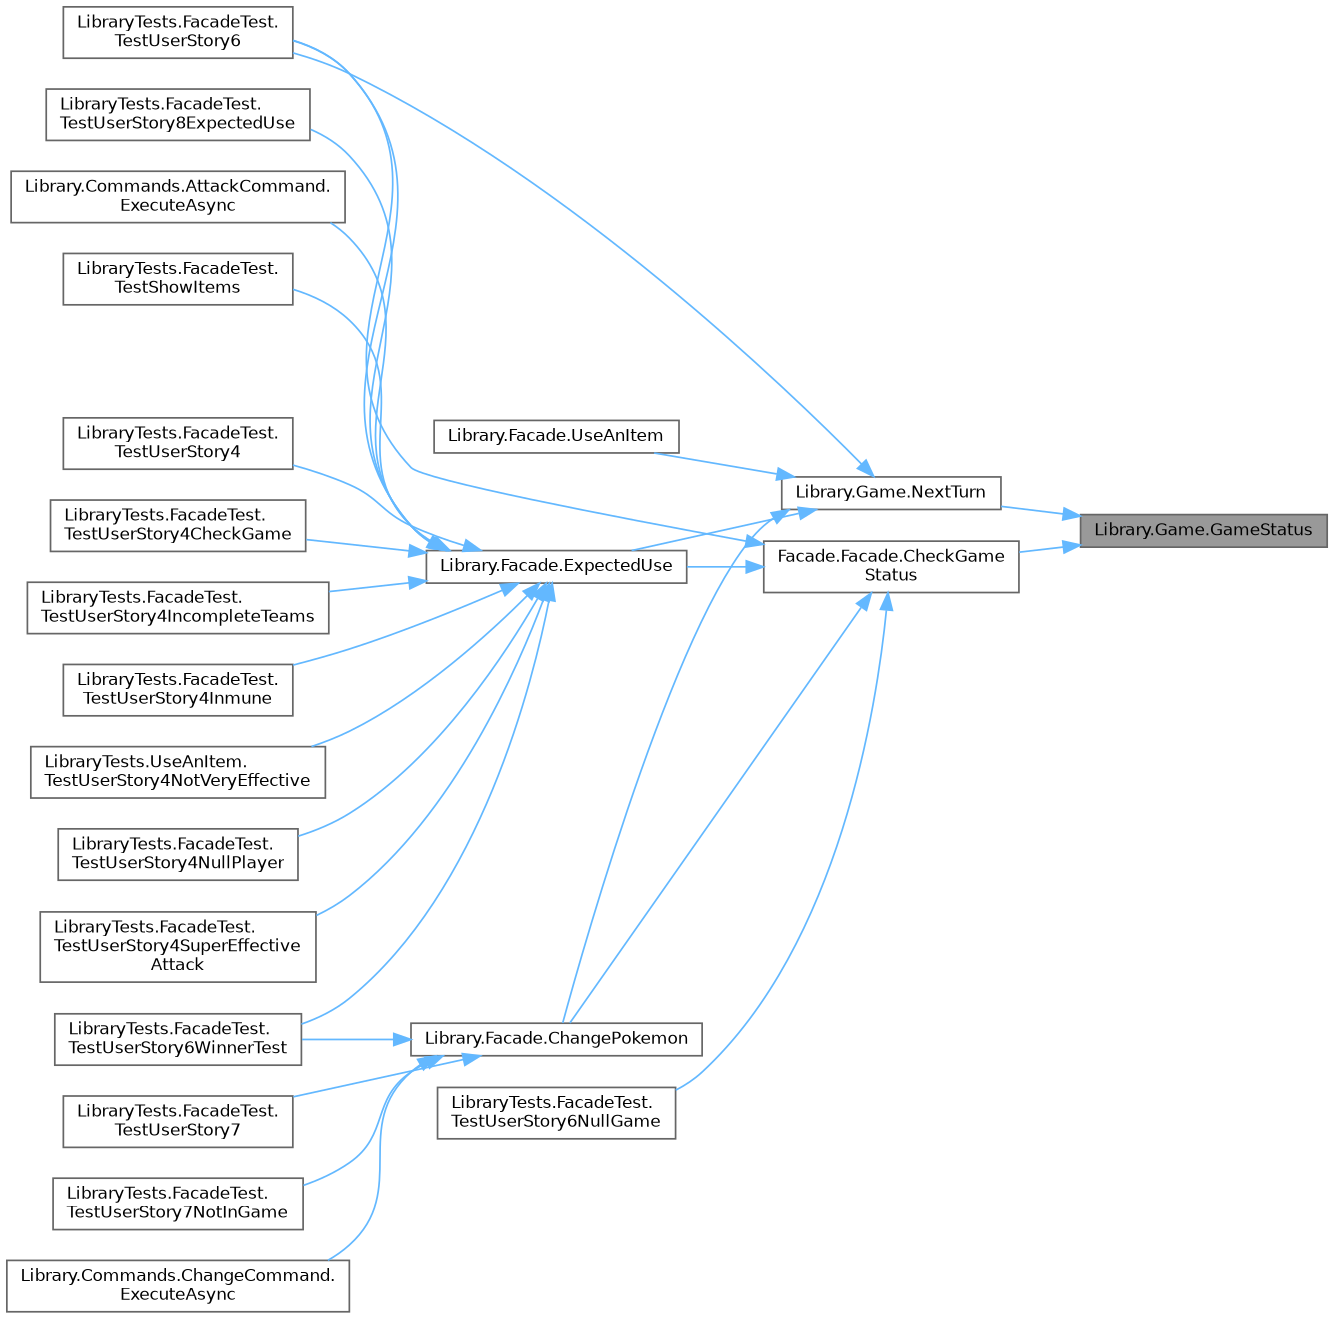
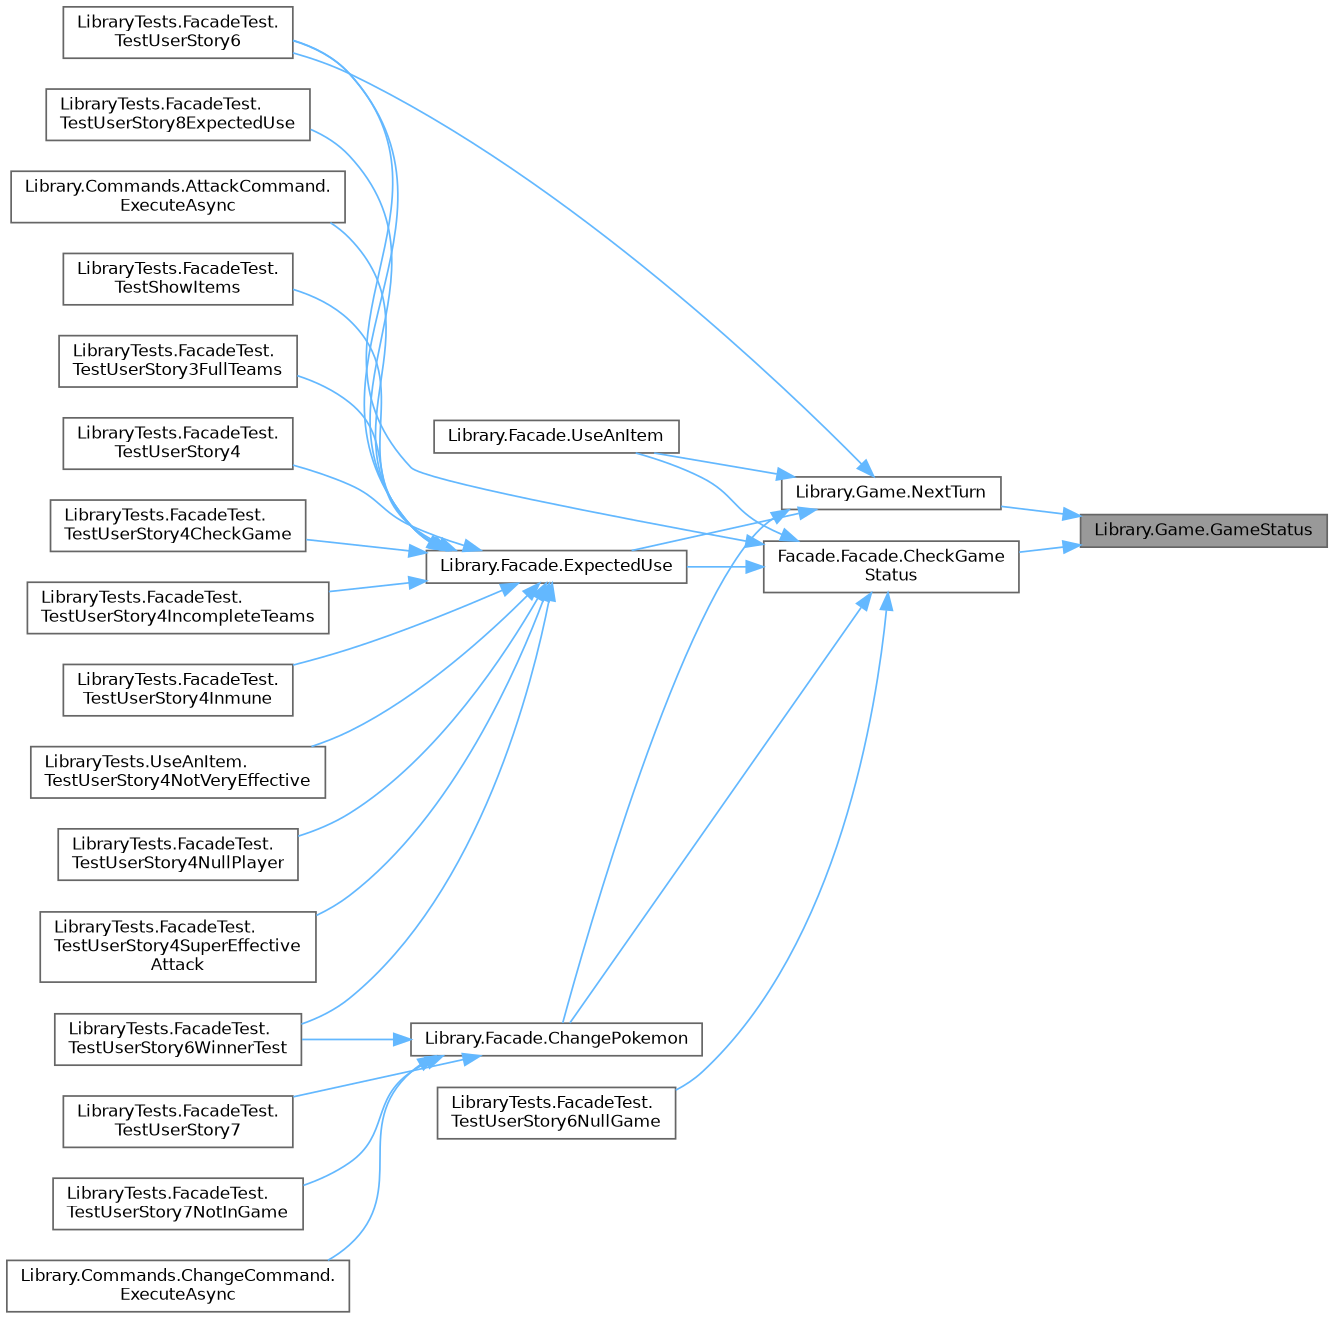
  digraph {
    rankdir=RL
    node [color=grey40 fillcolor=white fontname=Helvetica fontsize=10 shape=box style=filled]
    edge [color=steelblue1 dir=back fontname=Helvetica fontsize=10 labelfontname=Helvetica labelfontsize=10 style=solid]
    n1 [color=gray40 fillcolor=grey60 fontcolor=black height=0.2 label="Library.Game.GameStatus" width=0.4]
    n2 [height=0.2 label="Facade.Facade.CheckGame\lStatus" width=0.4]
    n3 [height=0.2 label="Library.Game.NextTurn" width=0.4]
    n4 [height=0.2 label="Library.Facade.ChangePokemon" width=0.4]
    n5 [height=0.2 label="Library.Facade.ExpectedUse" width=0.4]
    n6 [height=0.2 label="LibraryTests.FacadeTest.\lTestUserStory6" width=0.4]
    n7 [height=0.2 label="LibraryTests.FacadeTest.\lTestUserStory6NullGame" width=0.4]
    n8 [height=0.2 label="Library.Facade.UseAnItem" width=0.4]
    n9 [height=0.2 label="Library.Commands.ChangeCommand.\lExecuteAsync" width=0.4]
    n10 [height=0.2 label="LibraryTests.FacadeTest.\lTestUserStory6WinnerTest" width=0.4]
    n11 [height=0.2 label="LibraryTests.FacadeTest.\lTestUserStory7" width=0.4]
    n12 [height=0.2 label="LibraryTests.FacadeTest.\lTestUserStory7NotInGame" width=0.4]
    n13 [height=0.2 label="Library.Commands.AttackCommand.\lExecuteAsync" width=0.4]
    n14 [height=0.2 label="LibraryTests.FacadeTest.\lTestShowItems" width=0.4]
+   n15 [height=0.2 label="LibraryTests.FacadeTest.\lTestUserStory3FullTeams" width=0.4]
    n16 [height=0.2 label="LibraryTests.FacadeTest.\lTestUserStory4" width=0.4]
    n17 [height=0.2 label="LibraryTests.FacadeTest.\lTestUserStory4CheckGame" width=0.4]
    n18 [height=0.2 label="LibraryTests.FacadeTest.\lTestUserStory4IncompleteTeams" width=0.4]
    n19 [height=0.2 label="LibraryTests.FacadeTest.\lTestUserStory4Inmune" width=0.4]
    n20 [height=0.2 label="LibraryTests.UseAnItem.\lTestUserStory4NotVeryEffective" width=0.4]
    n21 [height=0.2 label="LibraryTests.FacadeTest.\lTestUserStory4NullPlayer" width=0.4]
    n22 [height=0.2 label="LibraryTests.FacadeTest.\lTestUserStory4SuperEffective\lAttack" width=0.4]
    n23 [height=0.2 label="LibraryTests.FacadeTest.\lTestUserStory8ExpectedUse" width=0.4]
    n1 -> n2
    n1 -> n3
    n2 -> n4
    n2 -> n5
    n2 -> n6
    n2 -> n7
+   n2 -> n8
    n3 -> n4
    n3 -> n5
    n3 -> n6
    n3 -> n8
    n4 -> n9
    n4 -> n10
    n4 -> n11
    n4 -> n12
    n5 -> n6
    n5 -> n10
    n5 -> n13
    n5 -> n14
+   n5 -> n15
    n5 -> n16
    n5 -> n17
    n5 -> n18
    n5 -> n19
    n5 -> n20
    n5 -> n21
    n5 -> n22
    n5 -> n23
  }
